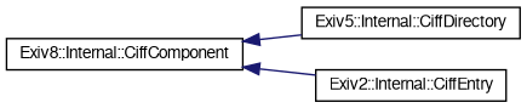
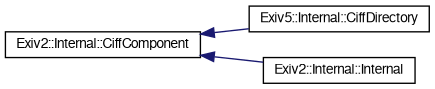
  digraph {
    rankdir=LR
    node [color=black fillcolor=white fontname=FreeSans fontsize=10 shape=record style=filled]
    edge [color=midnightblue dir=back fontname=FreeSans fontsize=10 labelfontname=FreeSans labelfontsize=10 style=solid]
-   n1 [height=0.2 label="Exiv8::Internal::CiffComponent" width=0.4]
+   n1 [height=0.2 label="Exiv2::Internal::CiffComponent" width=0.4]
    n2 [height=0.2 label="Exiv5::Internal::CiffDirectory" width=0.4]
-   n3 [height=0.2 label="Exiv2::Internal::CiffEntry" width=0.4]
+   n3 [height=0.2 label="Exiv2::Internal::Internal" width=0.4]
    n1 -> n2
    n1 -> n3
  }
